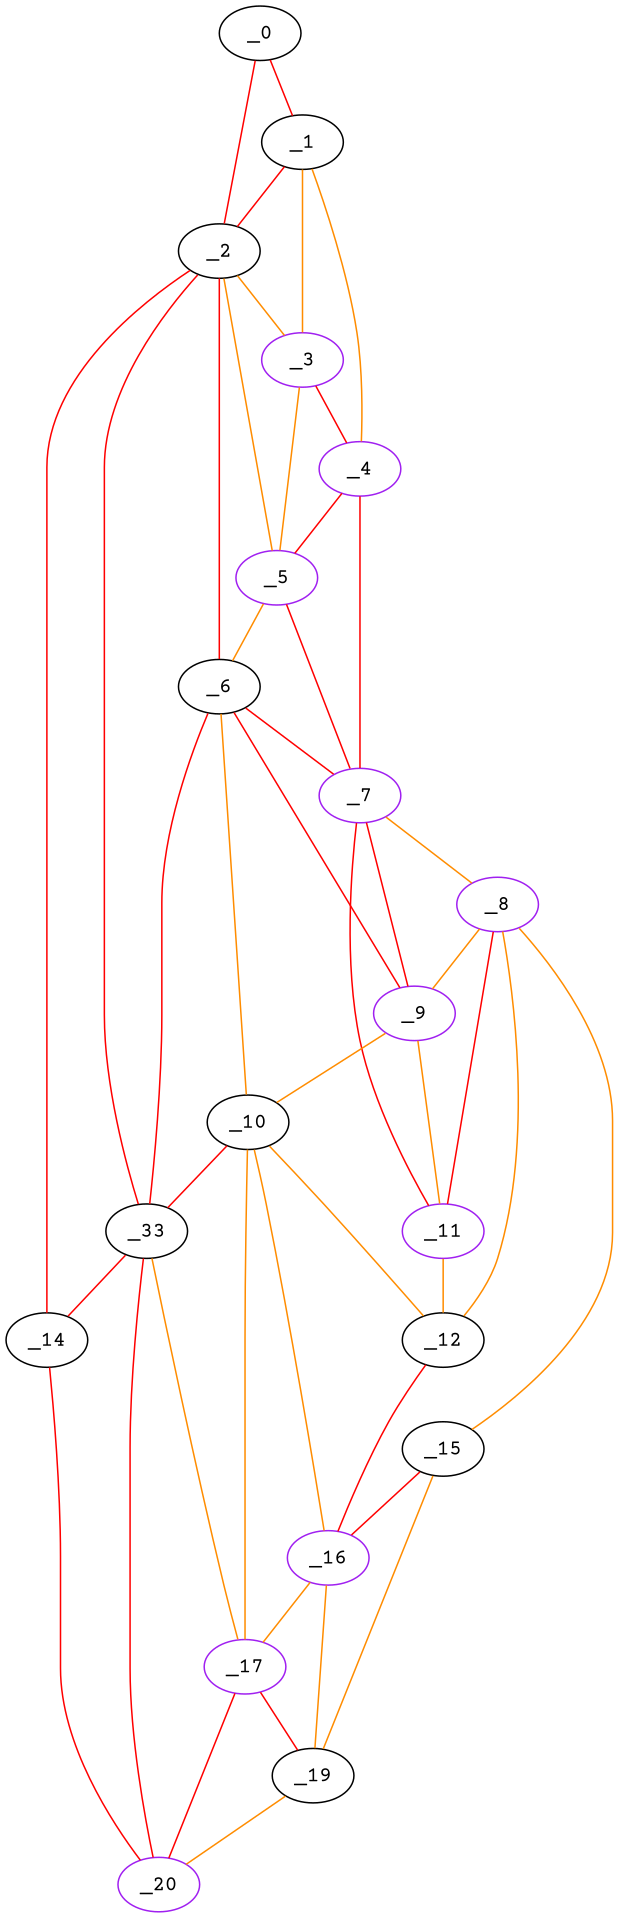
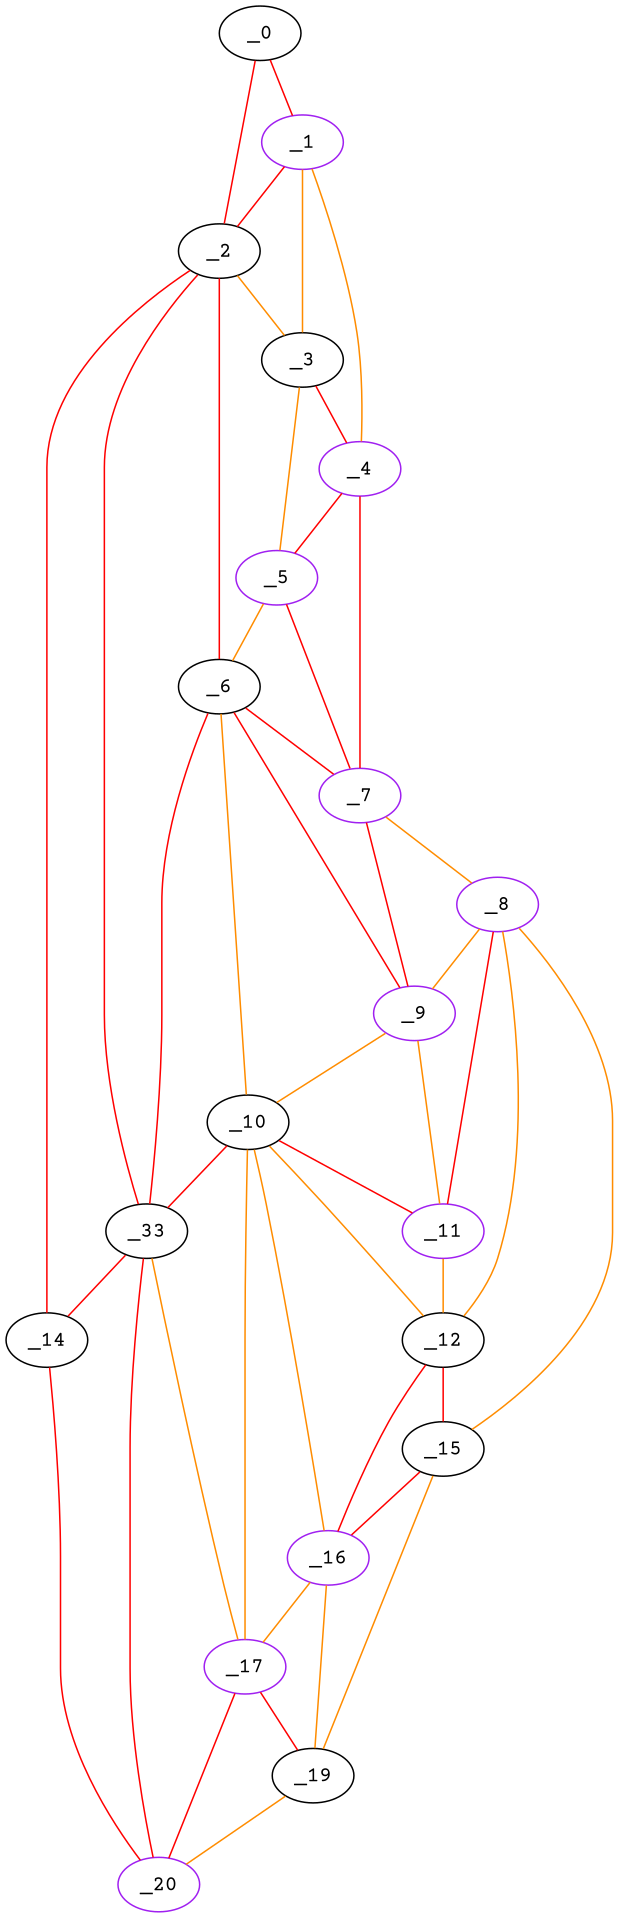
  graph {
    fontname="Courier Prime"
    node [color=black fontname="Courier Prime" x=126 y=25]
    edge [color=red fontname="Courier Prime" valence=2]
    _0 [x=6 y=51]
-   _1 [x=13 y=43]
+   _1 [color=purple x=13 y=43]
    _2 [x=17 y=59]
-   _3 [color=purple x=24 y=44]
+   _3 [x=24 y=44]
    _4 [color=purple x=34 y=32]
    _5 [color=purple x=48 y=46]
    _6 [x=59 y=49]
    n8 [label=_33 x=91 y=81]
    _14 [x=104 y=93]
    _7 [color=purple x=60]
    _9 [color=purple x=74 y=37]
    _10 [x=77 y=41]
    _17 [color=purple x=116 y=58]
    _20 [color=purple y=73]
    _8 [color=purple x=66]
    _11 [color=purple x=80 y=36]
    _12 [x=90 y=31]
    _16 [color=purple x=108 y=37]
    _19 [y=66]
    _15 [x=106 y=31]
    _0 -- _1 [valence=1]
    _0 -- _2 [valence=1]
    _1 -- _2
    _1 -- _3 [color=darkorange valence=1]
    _1 -- _4 [color=darkorange valence=1]
    _2 -- _3 [color=darkorange valence=1]
-   _2 -- _5 [color=darkorange]
    _2 -- _6
    _2 -- n8
    _2 -- _14 [valence=1]
    _3 -- _4
    _3 -- _5 [color=darkorange]
    _4 -- _5
    _4 -- _7 [valence=1]
    _5 -- _6 [color=darkorange valence=1]
    _5 -- _7
    _6 -- n8 [valence=1]
    _6 -- _7
    _6 -- _9
    _6 -- _10 [color=darkorange]
    n8 -- _14
    n8 -- _17 [color=darkorange valence=1]
    n8 -- _20
    _14 -- _20
    _7 -- _9
    _7 -- _8 [color=darkorange valence=1]
    _9 -- _10 [color=darkorange]
    _9 -- _11 [color=darkorange valence=1]
    _10 -- n8
    _10 -- _17 [color=darkorange]
-   _7 -- _11
+   _10 -- _11
    _10 -- _12 [color=darkorange valence=1]
    _10 -- _16 [color=darkorange]
    _17 -- _20
    _17 -- _19 [valence=1]
    _8 -- _9 [color=darkorange]
    _8 -- _11
    _8 -- _12 [color=darkorange valence=1]
    _8 -- _15 [color=darkorange valence=1]
    _11 -- _12 [color=darkorange valence=1]
    _12 -- _16
+   _12 -- _15
    _16 -- _17 [color=darkorange valence=1]
    _16 -- _19 [color=darkorange]
    _19 -- _20 [color=darkorange valence=1]
    _15 -- _16
    _15 -- _19 [color=darkorange valence=1]
  }
